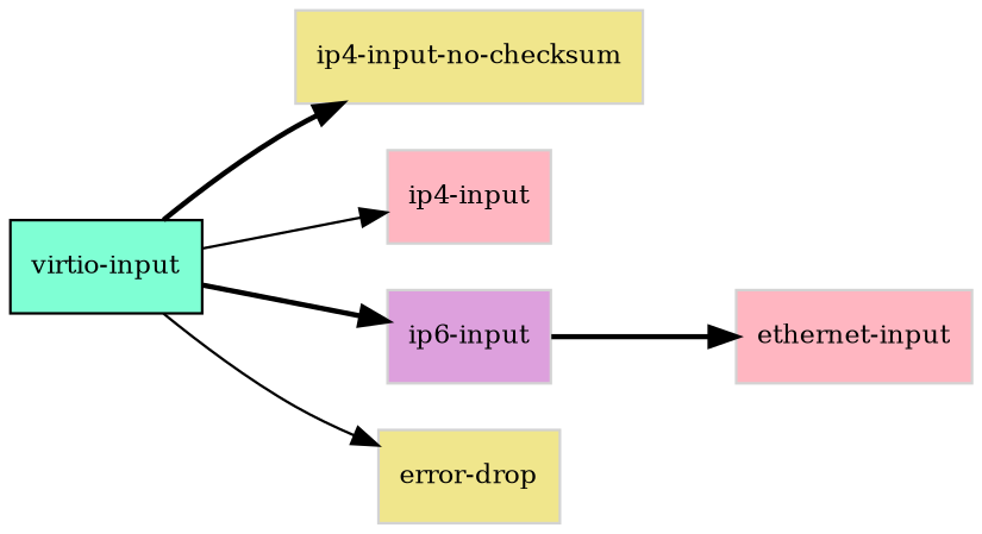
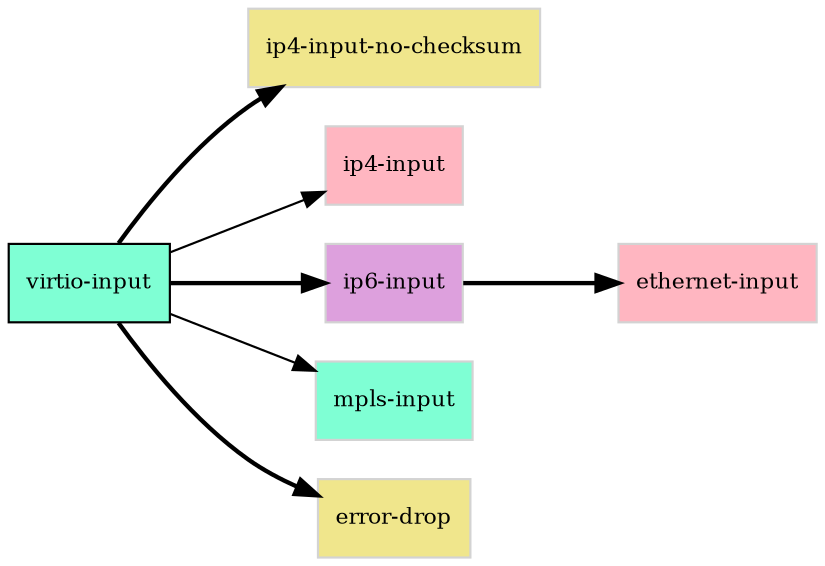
  digraph {
    rankdir=LR
    node [color=lightgray fillcolor=aquamarine fontcolor=black fontsize=10 shape=box style=filled]
    edge [fontsize=8 style=bold]
    "virtio-input" [color=black]
    "ip4-input-no-checksum" [fillcolor=khaki]
    "ip4-input" [fillcolor=lightpink]
    "ip6-input" [fillcolor=plum]
+   "mpls-input"
    "error-drop" [fillcolor=khaki]
    "ethernet-input" [fillcolor=lightpink]
    "virtio-input" -> "ip4-input-no-checksum"
    "virtio-input" -> "ip4-input" [style=solid]
    "virtio-input" -> "ip6-input"
-   "virtio-input" -> "error-drop" [style=solid]
+   "virtio-input" -> "mpls-input" [style=solid]
+   "virtio-input" -> "error-drop"
    "ip6-input" -> "ethernet-input"
  }
